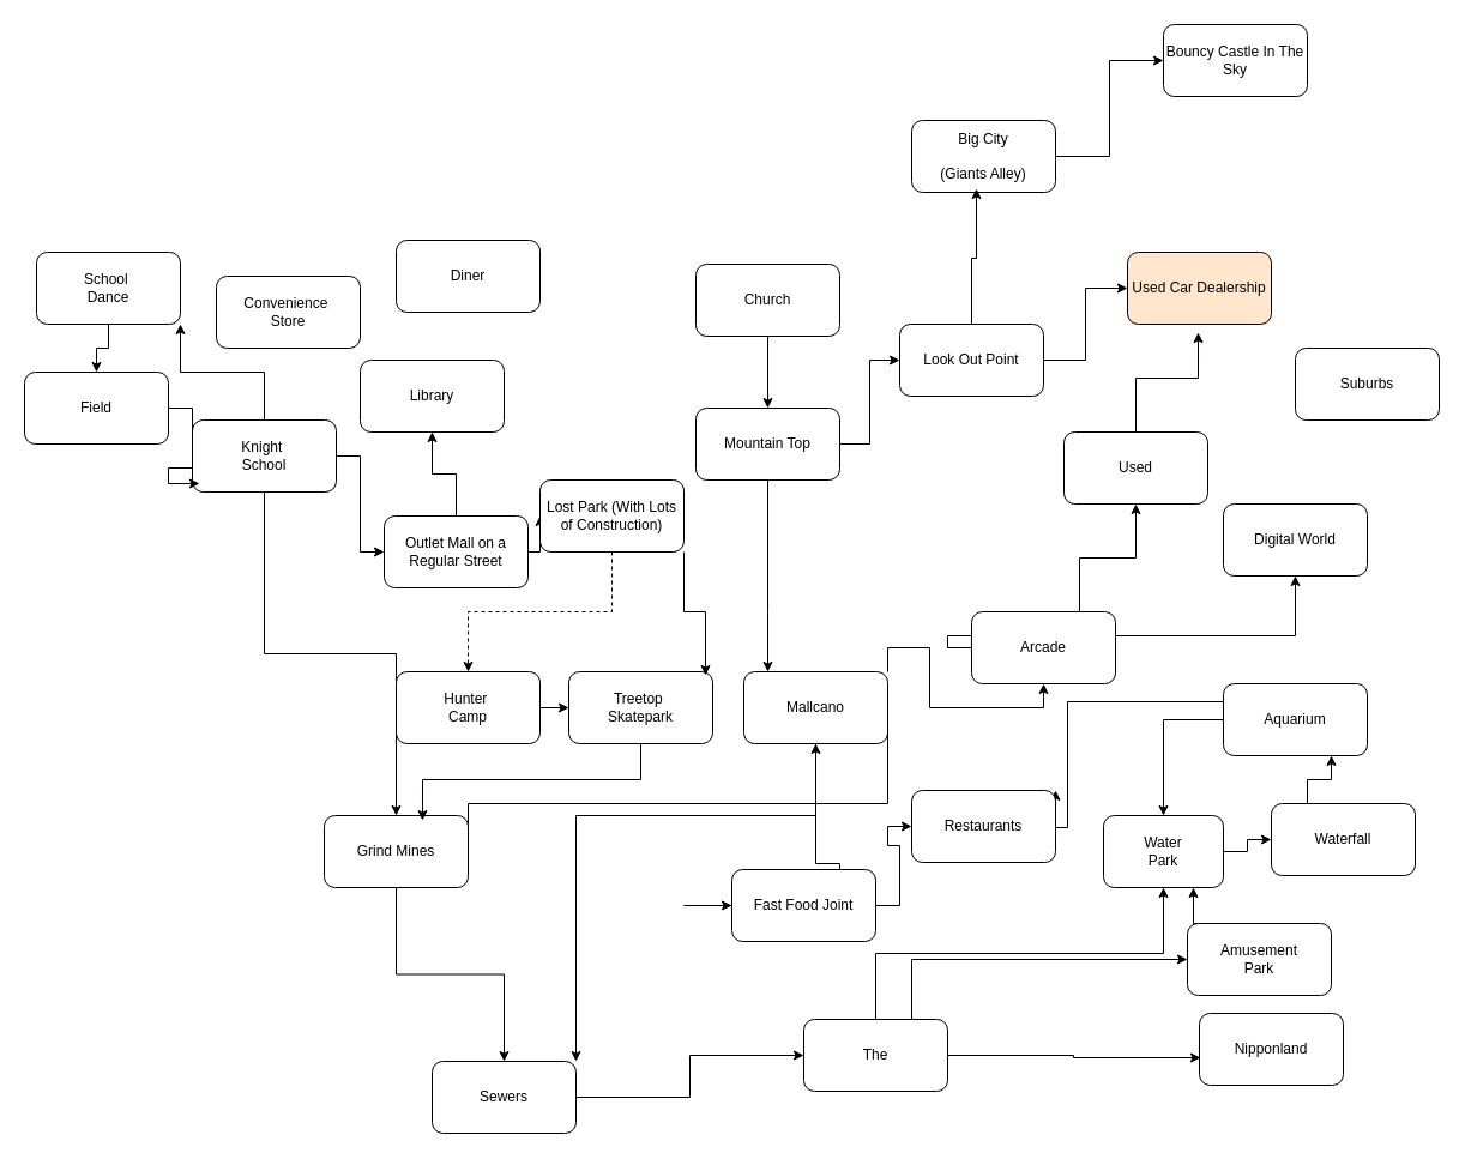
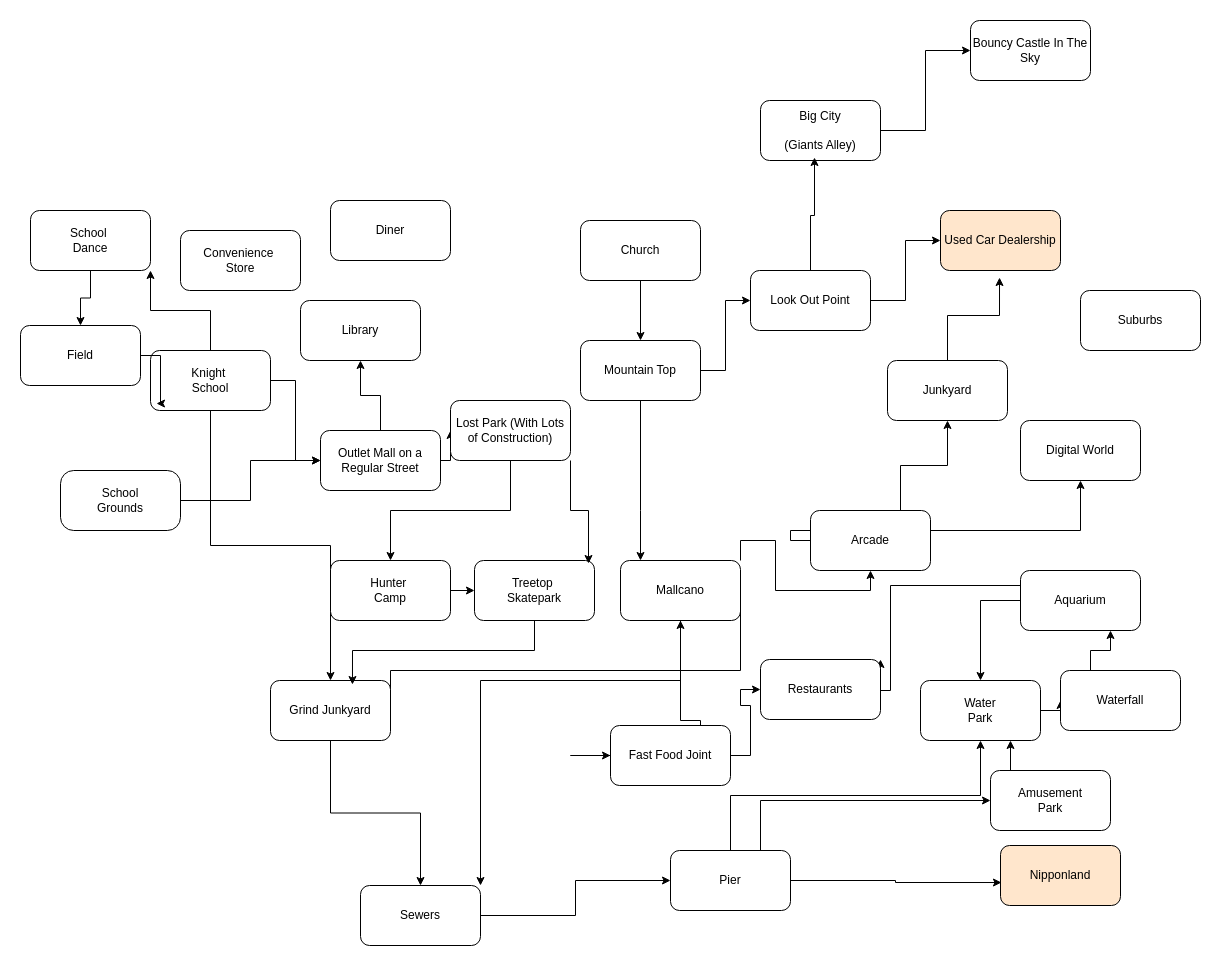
  <mxCell id="0" />
  <mxCell id="1" parent="0" />
+ <mxCell id="2" value="" style="edgeStyle=orthogonalEdgeStyle;rounded=0;orthogonalLoop=1;jettySize=auto;html=1;" edge="1" parent="1" source="3" target="8"><mxGeometry relative="1" as="geometry" /></mxCell>
+ <mxCell id="3" value="School&lt;div&gt;Grounds&lt;/div&gt;" style="rounded=1;whiteSpace=wrap;html=1;arcSize=22;" vertex="1" parent="1"><mxGeometry y="470" width="120" height="60" as="geometry" x="60" /></mxCell>
  <mxCell id="4" value="Convenience&amp;nbsp;&lt;div&gt;Store&lt;/div&gt;" style="rounded=1;whiteSpace=wrap;html=1;" vertex="1" parent="1"><mxGeometry x="180" y="230" width="120" height="60" as="geometry" /></mxCell>
  <mxCell id="5" value="Library" style="rounded=1;whiteSpace=wrap;html=1;" vertex="1" parent="1"><mxGeometry x="300" y="300" width="120" height="60" as="geometry" /></mxCell>
  <mxCell id="6" style="edgeStyle=orthogonalEdgeStyle;rounded=0;orthogonalLoop=1;jettySize=auto;html=1;exitX=0.5;exitY=0;exitDx=0;exitDy=0;" edge="1" parent="1" source="8" target="5"><mxGeometry relative="1" as="geometry" /></mxCell>
  <mxCell id="7" style="edgeStyle=orthogonalEdgeStyle;rounded=0;orthogonalLoop=1;jettySize=auto;html=1;exitX=1;exitY=0.5;exitDx=0;exitDy=0;entryX=0;entryY=0.5;entryDx=0;entryDy=0;" edge="1" parent="1" source="8" target="48"><mxGeometry relative="1" as="geometry" /></mxCell>
  <mxCell id="8" value="Outlet Mall on a Regular Street" style="rounded=1;whiteSpace=wrap;html=1;" vertex="1" parent="1"><mxGeometry x="320" y="430" width="120" height="60" as="geometry" /></mxCell>
  <mxCell id="9" value="" style="edgeStyle=orthogonalEdgeStyle;rounded=0;orthogonalLoop=1;jettySize=auto;html=1;" edge="1" parent="1" source="12" target="45"><mxGeometry relative="1" as="geometry" /></mxCell>
  <mxCell id="10" style="edgeStyle=orthogonalEdgeStyle;rounded=0;orthogonalLoop=1;jettySize=auto;html=1;exitX=0.5;exitY=0;exitDx=0;exitDy=0;entryX=1;entryY=1;entryDx=0;entryDy=0;" edge="1" parent="1" source="12" target="14"><mxGeometry relative="1" as="geometry" /></mxCell>
  <mxCell id="11" style="edgeStyle=orthogonalEdgeStyle;rounded=0;orthogonalLoop=1;jettySize=auto;html=1;exitX=1;exitY=0.5;exitDx=0;exitDy=0;entryX=0;entryY=0.5;entryDx=0;entryDy=0;" edge="1" parent="1" source="12" target="8"><mxGeometry relative="1" as="geometry" /></mxCell>
- <mxCell id="12" value="Knight&amp;nbsp;&lt;div&gt;School&lt;/div&gt;" style="rounded=1;whiteSpace=wrap;html=1;" vertex="1" parent="1"><mxGeometry x="160" y="350" width="120" height="60" as="geometry" /></mxCell>
+ <mxCell id="12" value="Knight&amp;nbsp;&lt;div&gt;School&lt;/div&gt;" style="rounded=1;whiteSpace=wrap;html=1;" vertex="1" parent="1"><mxGeometry x="150" y="350" width="120" height="60" as="geometry" /></mxCell>
  <mxCell id="13" style="edgeStyle=orthogonalEdgeStyle;rounded=0;orthogonalLoop=1;jettySize=auto;html=1;exitX=0.5;exitY=1;exitDx=0;exitDy=0;entryX=0.5;entryY=0;entryDx=0;entryDy=0;" edge="1" parent="1" source="14" target="15"><mxGeometry relative="1" as="geometry" /></mxCell>
  <mxCell id="14" value="School&amp;nbsp;&lt;div&gt;Dance&lt;/div&gt;" style="rounded=1;whiteSpace=wrap;html=1;" vertex="1" parent="1"><mxGeometry x="30" y="210" width="120" height="60" as="geometry" /></mxCell>
- <mxCell id="15" value="Field" style="rounded=1;whiteSpace=wrap;html=1;" vertex="1" parent="1"><mxGeometry x="20" y="310" width="120" height="60" as="geometry" /></mxCell>
+ <mxCell id="15" value="Field" style="rounded=1;whiteSpace=wrap;html=1;" vertex="1" parent="1"><mxGeometry x="20" y="325" width="120" height="60" as="geometry" /></mxCell>
  <mxCell id="16" style="edgeStyle=orthogonalEdgeStyle;rounded=0;orthogonalLoop=1;jettySize=auto;html=1;entryX=0.05;entryY=0.883;entryDx=0;entryDy=0;entryPerimeter=0;" edge="1" parent="1" source="15" target="12"><mxGeometry relative="1" as="geometry" /></mxCell>
  <mxCell id="17" style="edgeStyle=orthogonalEdgeStyle;rounded=0;orthogonalLoop=1;jettySize=auto;html=1;exitX=1;exitY=0.5;exitDx=0;exitDy=0;entryX=0;entryY=0.5;entryDx=0;entryDy=0;" edge="1" parent="1" source="18" target="41"><mxGeometry relative="1" as="geometry" /></mxCell>
  <mxCell id="18" value="Hunter&amp;nbsp;&lt;div&gt;Camp&lt;/div&gt;" style="rounded=1;whiteSpace=wrap;html=1;" vertex="1" parent="1"><mxGeometry x="330" y="560" width="120" height="60" as="geometry" /></mxCell>
  <mxCell id="19" style="edgeStyle=orthogonalEdgeStyle;rounded=0;orthogonalLoop=1;jettySize=auto;html=1;exitX=0.5;exitY=1;exitDx=0;exitDy=0;entryX=0.5;entryY=0;entryDx=0;entryDy=0;" edge="1" parent="1" source="20" target="63"><mxGeometry relative="1" as="geometry" /></mxCell>
  <mxCell id="20" value="Church" style="rounded=1;whiteSpace=wrap;html=1;" vertex="1" parent="1"><mxGeometry x="580" y="220" width="120" height="60" as="geometry" /></mxCell>
  <mxCell id="21" style="edgeStyle=orthogonalEdgeStyle;rounded=0;orthogonalLoop=1;jettySize=auto;html=1;exitX=1;exitY=0.5;exitDx=0;exitDy=0;entryX=0;entryY=0.5;entryDx=0;entryDy=0;" edge="1" parent="1" source="22" target="67"><mxGeometry relative="1" as="geometry" /></mxCell>
  <mxCell id="22" value="Big City&lt;div&gt;&lt;br&gt;&lt;/div&gt;&lt;div&gt;(Giants Alley)&lt;/div&gt;" style="rounded=1;whiteSpace=wrap;html=1;" vertex="1" parent="1"><mxGeometry x="760" y="100" width="120" height="60" as="geometry" /></mxCell>
  <mxCell id="23" style="edgeStyle=orthogonalEdgeStyle;rounded=0;orthogonalLoop=1;jettySize=auto;html=1;exitX=1;exitY=0.5;exitDx=0;exitDy=0;entryX=0;entryY=0.5;entryDx=0;entryDy=0;" edge="1" parent="1" source="24" target="31"><mxGeometry relative="1" as="geometry" /></mxCell>
- <mxCell id="24" value="Water&lt;div&gt;Park&lt;/div&gt;" style="rounded=1;whiteSpace=wrap;html=1;" vertex="1" parent="1"><mxGeometry x="920" y="680" width="100" height="60" as="geometry" /></mxCell>
+ <mxCell id="24" value="Water&lt;div&gt;Park&lt;/div&gt;" style="rounded=1;whiteSpace=wrap;html=1;" vertex="1" parent="1"><mxGeometry x="920" y="680" width="120" height="60" as="geometry" /></mxCell>
  <mxCell id="25" style="edgeStyle=orthogonalEdgeStyle;rounded=0;orthogonalLoop=1;jettySize=auto;html=1;exitX=0.5;exitY=0;exitDx=0;exitDy=0;entryX=0.5;entryY=1;entryDx=0;entryDy=0;" edge="1" parent="1" source="27" target="24"><mxGeometry relative="1" as="geometry" /></mxCell>
  <mxCell id="26" style="edgeStyle=orthogonalEdgeStyle;rounded=0;orthogonalLoop=1;jettySize=auto;html=1;exitX=0.75;exitY=0;exitDx=0;exitDy=0;entryX=0;entryY=0.5;entryDx=0;entryDy=0;" edge="1" parent="1" source="27" target="29"><mxGeometry relative="1" as="geometry" /></mxCell>
- <mxCell id="27" value="The" style="rounded=1;whiteSpace=wrap;html=1;" vertex="1" parent="1"><mxGeometry x="670" y="850" width="120" height="60" as="geometry" /></mxCell>
+ <mxCell id="27" value="Pier" style="rounded=1;whiteSpace=wrap;html=1;" vertex="1" parent="1"><mxGeometry x="670" y="850" width="120" height="60" as="geometry" /></mxCell>
  <mxCell id="28" style="edgeStyle=orthogonalEdgeStyle;rounded=0;orthogonalLoop=1;jettySize=auto;html=1;exitX=0.25;exitY=0;exitDx=0;exitDy=0;entryX=0.75;entryY=1;entryDx=0;entryDy=0;" edge="1" parent="1" source="29" target="24"><mxGeometry relative="1" as="geometry" /></mxCell>
  <mxCell id="29" value="Amusement&lt;div&gt;Park&lt;/div&gt;" style="rounded=1;whiteSpace=wrap;html=1;" vertex="1" parent="1"><mxGeometry x="990" y="770" width="120" height="60" as="geometry" /></mxCell>
  <mxCell id="30" style="edgeStyle=orthogonalEdgeStyle;rounded=0;orthogonalLoop=1;jettySize=auto;html=1;exitX=0.25;exitY=0;exitDx=0;exitDy=0;entryX=0.75;entryY=1;entryDx=0;entryDy=0;" edge="1" parent="1" source="31" target="34"><mxGeometry relative="1" as="geometry" /></mxCell>
  <mxCell id="31" value="Waterfall" style="rounded=1;whiteSpace=wrap;html=1;" vertex="1" parent="1"><mxGeometry x="1060" y="670" width="120" height="60" as="geometry" /></mxCell>
  <mxCell id="32" style="edgeStyle=orthogonalEdgeStyle;rounded=0;orthogonalLoop=1;jettySize=auto;html=1;exitX=0;exitY=0.5;exitDx=0;exitDy=0;" edge="1" parent="1" source="34" target="24"><mxGeometry relative="1" as="geometry" /></mxCell>
  <mxCell id="33" style="edgeStyle=orthogonalEdgeStyle;rounded=0;orthogonalLoop=1;jettySize=auto;html=1;exitX=0;exitY=0.25;exitDx=0;exitDy=0;entryX=1;entryY=0;entryDx=0;entryDy=0;" edge="1" parent="1" source="34" target="60"><mxGeometry relative="1" as="geometry"><Array as="points"><mxPoint x="890" y="585" /><mxPoint x="890" y="690" /></Array></mxGeometry></mxCell>
  <mxCell id="34" value="Aquarium" style="rounded=1;whiteSpace=wrap;html=1;" vertex="1" parent="1"><mxGeometry x="1020" y="570" width="120" height="60" as="geometry" /></mxCell>
  <mxCell id="35" value="Suburbs" style="rounded=1;whiteSpace=wrap;html=1;" vertex="1" parent="1"><mxGeometry x="1080" y="290" width="120" height="60" as="geometry" /></mxCell>
- <mxCell id="36" value="Nipponland" style="rounded=1;whiteSpace=wrap;html=1;" vertex="1" parent="1"><mxGeometry x="1000" y="845" width="120" height="60" as="geometry" /></mxCell>
+ <mxCell id="36" value="Nipponland" style="rounded=1;whiteSpace=wrap;html=1;fillColor=#ffe6cc;" vertex="1" parent="1"><mxGeometry x="1000" y="845" width="120" height="60" as="geometry" /></mxCell>
  <mxCell id="37" value="Diner" style="rounded=1;whiteSpace=wrap;html=1;" vertex="1" parent="1"><mxGeometry x="330" width="120" height="60" as="geometry" y="200" /></mxCell>
  <mxCell id="38" style="edgeStyle=orthogonalEdgeStyle;rounded=0;orthogonalLoop=1;jettySize=auto;html=1;exitX=0.75;exitY=0;exitDx=0;exitDy=0;entryX=0.5;entryY=1;entryDx=0;entryDy=0;" edge="1" parent="1" source="40" target="57"><mxGeometry relative="1" as="geometry" /></mxCell>
  <mxCell id="39" style="edgeStyle=orthogonalEdgeStyle;rounded=0;orthogonalLoop=1;jettySize=auto;html=1;exitX=1;exitY=0.5;exitDx=0;exitDy=0;" edge="1" parent="1" source="40" target="42"><mxGeometry relative="1" as="geometry"><Array as="points"><mxPoint x="790" y="530" /><mxPoint x="1080" y="530" /></Array></mxGeometry></mxCell>
  <mxCell id="40" value="Arcade" style="rounded=1;whiteSpace=wrap;html=1;" vertex="1" parent="1"><mxGeometry x="810" y="510" width="120" height="60" as="geometry" /></mxCell>
  <mxCell id="41" value="Treetop&amp;nbsp;&lt;div&gt;Skatepark&lt;/div&gt;" style="rounded=1;whiteSpace=wrap;html=1;" vertex="1" parent="1"><mxGeometry x="474" y="560" width="120" height="60" as="geometry" /></mxCell>
  <mxCell id="42" value="Digital World" style="rounded=1;whiteSpace=wrap;html=1;" vertex="1" parent="1"><mxGeometry x="1020" y="420" width="120" height="60" as="geometry" /></mxCell>
  <mxCell id="43" style="edgeStyle=orthogonalEdgeStyle;rounded=0;orthogonalLoop=1;jettySize=auto;html=1;exitX=0.5;exitY=1;exitDx=0;exitDy=0;entryX=0.5;entryY=0;entryDx=0;entryDy=0;" edge="1" parent="1" source="45" target="51"><mxGeometry relative="1" as="geometry" /></mxCell>
  <mxCell id="44" style="edgeStyle=orthogonalEdgeStyle;rounded=0;orthogonalLoop=1;jettySize=auto;html=1;exitX=1;exitY=0.5;exitDx=0;exitDy=0;" edge="1" parent="1" source="45" target="56"><mxGeometry relative="1" as="geometry"><mxPoint x="680" y="710" as="targetPoint" /><Array as="points"><mxPoint x="390" y="670" /><mxPoint x="680" y="670" /></Array></mxGeometry></mxCell>
- <mxCell id="45" value="Grind Mines" style="rounded=1;whiteSpace=wrap;html=1;" vertex="1" parent="1"><mxGeometry x="270" y="680" width="120" height="60" as="geometry" /></mxCell>
- <mxCell id="46" style="edgeStyle=orthogonalEdgeStyle;rounded=0;orthogonalLoop=1;jettySize=auto;html=1;exitX=0.5;exitY=1;exitDx=0;exitDy=0;entryX=0.5;entryY=0;entryDx=0;entryDy=0;dashed=1;" edge="1" parent="1" source="48" target="18"><mxGeometry relative="1" as="geometry" /></mxCell>
+ <mxCell id="45" value="Grind Junkyard" style="rounded=1;whiteSpace=wrap;html=1;" vertex="1" parent="1"><mxGeometry x="270" y="680" width="120" height="60" as="geometry" /></mxCell>
+ <mxCell id="46" style="edgeStyle=orthogonalEdgeStyle;rounded=0;orthogonalLoop=1;jettySize=auto;html=1;exitX=0.5;exitY=1;exitDx=0;exitDy=0;entryX=0.5;entryY=0;entryDx=0;entryDy=0;" edge="1" parent="1" source="48" target="18"><mxGeometry relative="1" as="geometry" /></mxCell>
  <mxCell id="47" style="edgeStyle=orthogonalEdgeStyle;rounded=0;orthogonalLoop=1;jettySize=auto;html=1;exitX=1;exitY=1;exitDx=0;exitDy=0;entryX=0.95;entryY=0.05;entryDx=0;entryDy=0;entryPerimeter=0;" edge="1" parent="1" source="48" target="41"><mxGeometry relative="1" as="geometry" /></mxCell>
  <mxCell id="48" value="Lost Park (With Lots of Construction)" style="rounded=1;whiteSpace=wrap;html=1;" vertex="1" parent="1"><mxGeometry x="450" y="400" width="120" height="60" as="geometry" /></mxCell>
  <mxCell id="49" style="edgeStyle=orthogonalEdgeStyle;rounded=0;orthogonalLoop=1;jettySize=auto;html=1;exitX=0.5;exitY=1;exitDx=0;exitDy=0;entryX=0.683;entryY=0.067;entryDx=0;entryDy=0;entryPerimeter=0;" edge="1" parent="1" source="41" target="45"><mxGeometry relative="1" as="geometry" /></mxCell>
  <mxCell id="50" style="edgeStyle=orthogonalEdgeStyle;rounded=0;orthogonalLoop=1;jettySize=auto;html=1;exitX=1;exitY=0.5;exitDx=0;exitDy=0;" edge="1" parent="1" source="51" target="27"><mxGeometry relative="1" as="geometry" /></mxCell>
  <mxCell id="51" value="Sewers" style="rounded=1;whiteSpace=wrap;html=1;" vertex="1" parent="1"><mxGeometry x="360" y="885" width="120" height="60" as="geometry" /></mxCell>
  <mxCell id="52" style="edgeStyle=orthogonalEdgeStyle;rounded=0;orthogonalLoop=1;jettySize=auto;html=1;exitX=1;exitY=0.5;exitDx=0;exitDy=0;entryX=0.008;entryY=0.617;entryDx=0;entryDy=0;entryPerimeter=0;" edge="1" parent="1" source="27" target="36"><mxGeometry relative="1" as="geometry" /></mxCell>
  <mxCell id="53" style="edgeStyle=orthogonalEdgeStyle;rounded=0;orthogonalLoop=1;jettySize=auto;html=1;exitX=1;exitY=0;exitDx=0;exitDy=0;entryX=0.5;entryY=1;entryDx=0;entryDy=0;" edge="1" parent="1" source="56" target="40"><mxGeometry relative="1" as="geometry" /></mxCell>
  <mxCell id="54" style="edgeStyle=orthogonalEdgeStyle;rounded=0;orthogonalLoop=1;jettySize=auto;html=1;exitX=1;exitY=0.5;exitDx=0;exitDy=0;entryX=0;entryY=0.5;entryDx=0;entryDy=0;" edge="1" parent="1" source="69" target="60"><mxGeometry relative="1" as="geometry" /></mxCell>
  <mxCell id="55" style="edgeStyle=orthogonalEdgeStyle;rounded=0;orthogonalLoop=1;jettySize=auto;html=1;exitX=0.5;exitY=1;exitDx=0;exitDy=0;entryX=1;entryY=0;entryDx=0;entryDy=0;" edge="1" parent="1" source="56" target="51"><mxGeometry relative="1" as="geometry"><Array as="points"><mxPoint x="680" y="680" /><mxPoint x="480" y="680" /></Array></mxGeometry></mxCell>
  <mxCell id="56" value="Mallcano" style="rounded=1;whiteSpace=wrap;html=1;" vertex="1" parent="1"><mxGeometry x="620" y="560" width="120" height="60" as="geometry" /></mxCell>
- <mxCell id="57" value="Used" style="rounded=1;whiteSpace=wrap;html=1;" vertex="1" parent="1"><mxGeometry x="887" y="360" width="120" height="60" as="geometry" /></mxCell>
+ <mxCell id="57" value="Junkyard" style="rounded=1;whiteSpace=wrap;html=1;" vertex="1" parent="1"><mxGeometry x="887" y="360" width="120" height="60" as="geometry" /></mxCell>
  <mxCell id="58" value="Used Car Dealership" style="rounded=1;whiteSpace=wrap;html=1;fillColor=#ffe6cc;" vertex="1" parent="1"><mxGeometry x="940" y="210" width="120" height="60" as="geometry" /></mxCell>
  <mxCell id="59" style="edgeStyle=orthogonalEdgeStyle;rounded=0;orthogonalLoop=1;jettySize=auto;html=1;exitX=0.5;exitY=0;exitDx=0;exitDy=0;entryX=0.492;entryY=1.117;entryDx=0;entryDy=0;entryPerimeter=0;" edge="1" parent="1" source="57" target="58"><mxGeometry relative="1" as="geometry" /></mxCell>
  <mxCell id="60" value="Restaurants" style="rounded=1;whiteSpace=wrap;html=1;" vertex="1" parent="1"><mxGeometry x="760" y="659" width="120" height="60" as="geometry" /></mxCell>
  <mxCell id="61" style="edgeStyle=orthogonalEdgeStyle;rounded=0;orthogonalLoop=1;jettySize=auto;html=1;exitX=0.5;exitY=1;exitDx=0;exitDy=0;" edge="1" parent="1" source="63" target="56"><mxGeometry relative="1" as="geometry"><Array as="points"><mxPoint x="640" y="510" /><mxPoint x="640" y="510" /></Array></mxGeometry></mxCell>
  <mxCell id="62" style="edgeStyle=orthogonalEdgeStyle;rounded=0;orthogonalLoop=1;jettySize=auto;html=1;exitX=1;exitY=0.5;exitDx=0;exitDy=0;entryX=0;entryY=0.5;entryDx=0;entryDy=0;" edge="1" parent="1" source="63" target="65"><mxGeometry relative="1" as="geometry" /></mxCell>
  <mxCell id="63" value="Mountain Top" style="rounded=1;whiteSpace=wrap;html=1;" vertex="1" parent="1"><mxGeometry x="580" y="340" width="120" height="60" as="geometry" /></mxCell>
  <mxCell id="64" style="edgeStyle=orthogonalEdgeStyle;rounded=0;orthogonalLoop=1;jettySize=auto;html=1;exitX=1;exitY=0.5;exitDx=0;exitDy=0;entryX=0;entryY=0.5;entryDx=0;entryDy=0;" edge="1" parent="1" source="65" target="58"><mxGeometry relative="1" as="geometry" /></mxCell>
  <mxCell id="65" value="Look Out Point" style="rounded=1;whiteSpace=wrap;html=1;" vertex="1" parent="1"><mxGeometry x="750" y="270" width="120" height="60" as="geometry" /></mxCell>
  <mxCell id="66" style="edgeStyle=orthogonalEdgeStyle;rounded=0;orthogonalLoop=1;jettySize=auto;html=1;exitX=0.5;exitY=0;exitDx=0;exitDy=0;entryX=0.45;entryY=0.95;entryDx=0;entryDy=0;entryPerimeter=0;" edge="1" parent="1" source="65" target="22"><mxGeometry relative="1" as="geometry" /></mxCell>
  <mxCell id="67" value="Bouncy Castle In The Sky" style="rounded=1;whiteSpace=wrap;html=1;" vertex="1" parent="1"><mxGeometry x="970" y="20" width="120" height="60" as="geometry" /></mxCell>
  <mxCell id="68" value="" style="edgeStyle=orthogonalEdgeStyle;rounded=0;orthogonalLoop=1;jettySize=auto;html=1;exitX=1;exitY=0.5;exitDx=0;exitDy=0;entryX=0;entryY=0.5;entryDx=0;entryDy=0;" edge="1" parent="1" source="56" target="69"><mxGeometry relative="1" as="geometry"><mxPoint x="690" y="670" as="sourcePoint" /><mxPoint x="750" y="720" as="targetPoint" /><Array as="points"><mxPoint x="740" y="670" /><mxPoint x="680" y="670" /><mxPoint x="680" y="720" /><mxPoint x="700" y="720" /><mxPoint x="700" y="755" /><mxPoint x="570" y="755" /></Array></mxGeometry></mxCell>
  <mxCell id="69" value="Fast Food Joint" style="rounded=1;whiteSpace=wrap;html=1;" vertex="1" parent="1"><mxGeometry x="610" y="725" width="120" height="60" as="geometry" /></mxCell>
